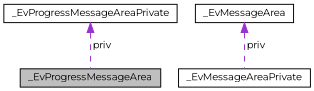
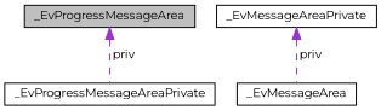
  digraph {
    fontname=Montserrat
    node [color=black fillcolor=white fontname=Montserrat fontsize=10 shape=record style=filled]
    edge [color=darkorchid3 dir=back fontname=Montserrat fontsize=10 labelfontname=Helvetica labelfontsize=10 style=dashed]
    n1 [fillcolor=grey75 fontcolor=black height=0.2 label=_EvProgressMessageArea width=0.4]
    n2 [height=0.2 label=_EvProgressMessageAreaPrivate width=0.4]
    n3 [height=0.2 label=_EvMessageArea width=0.4]
    n4 [height=0.2 label=_EvMessageAreaPrivate width=0.4]
-   n2 -> n1 [label=" priv"]
-   n3 -> n4 [label=" priv"]
+   n1 -> n2 [label=" priv"]
+   n4 -> n3 [label=" priv"]
  }
